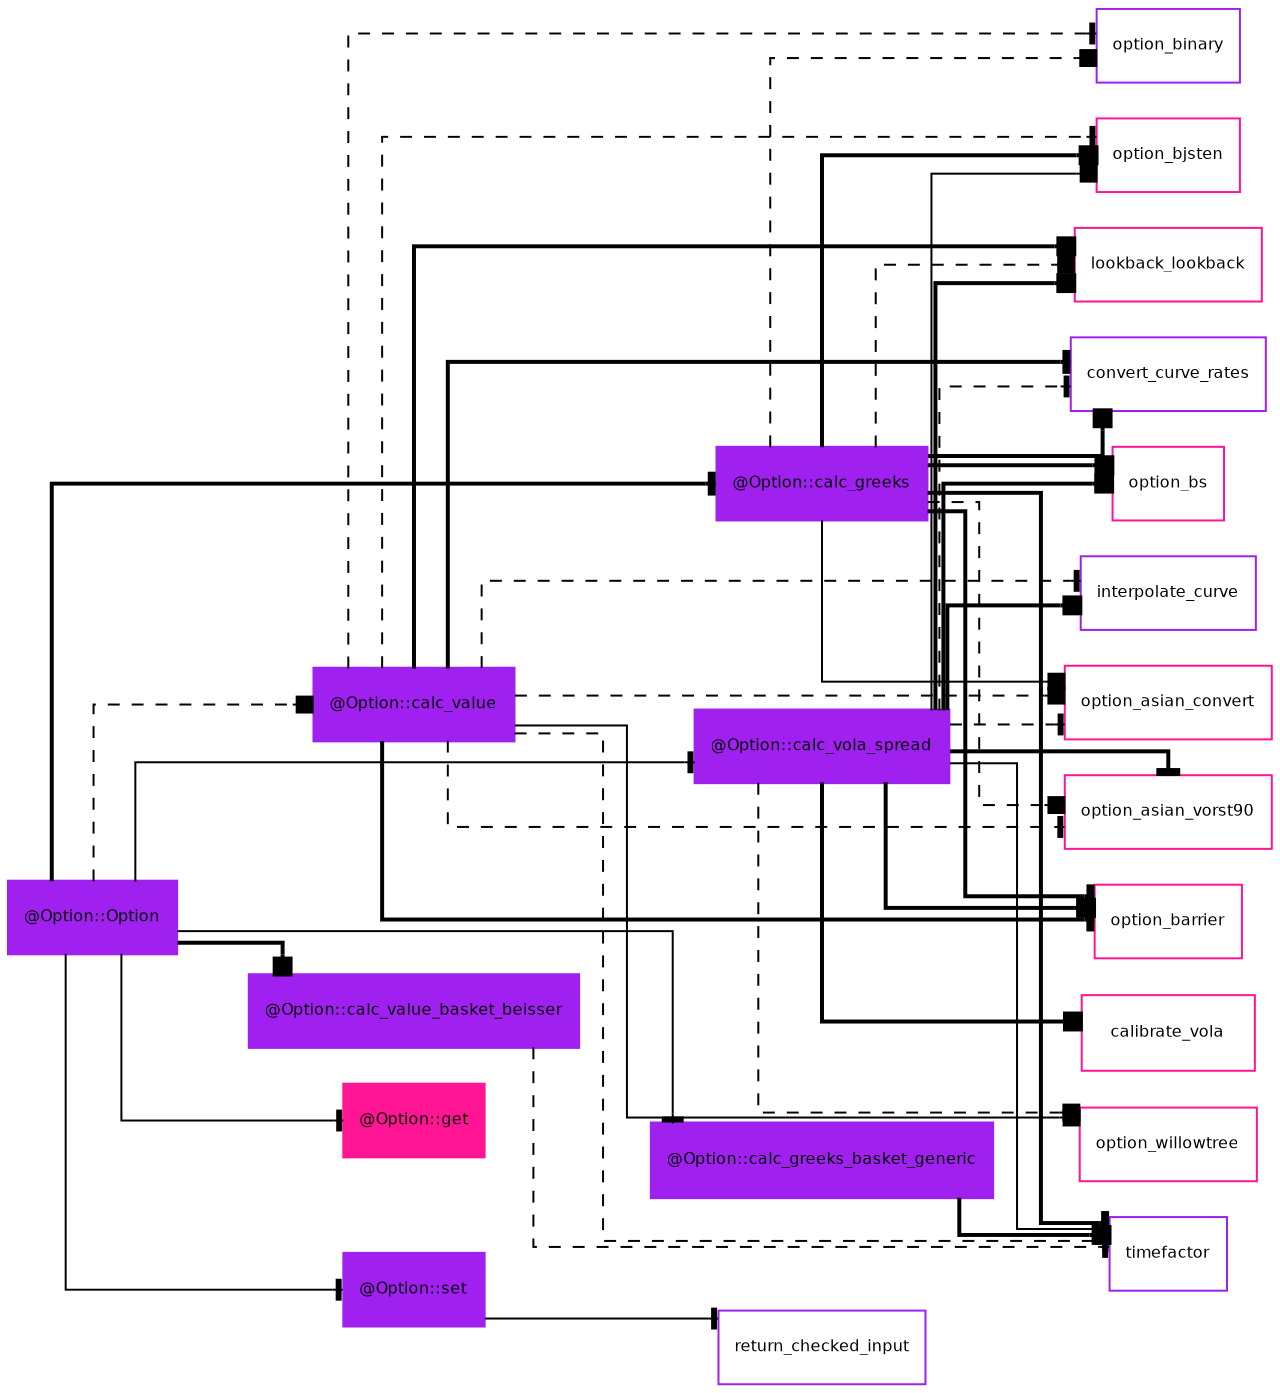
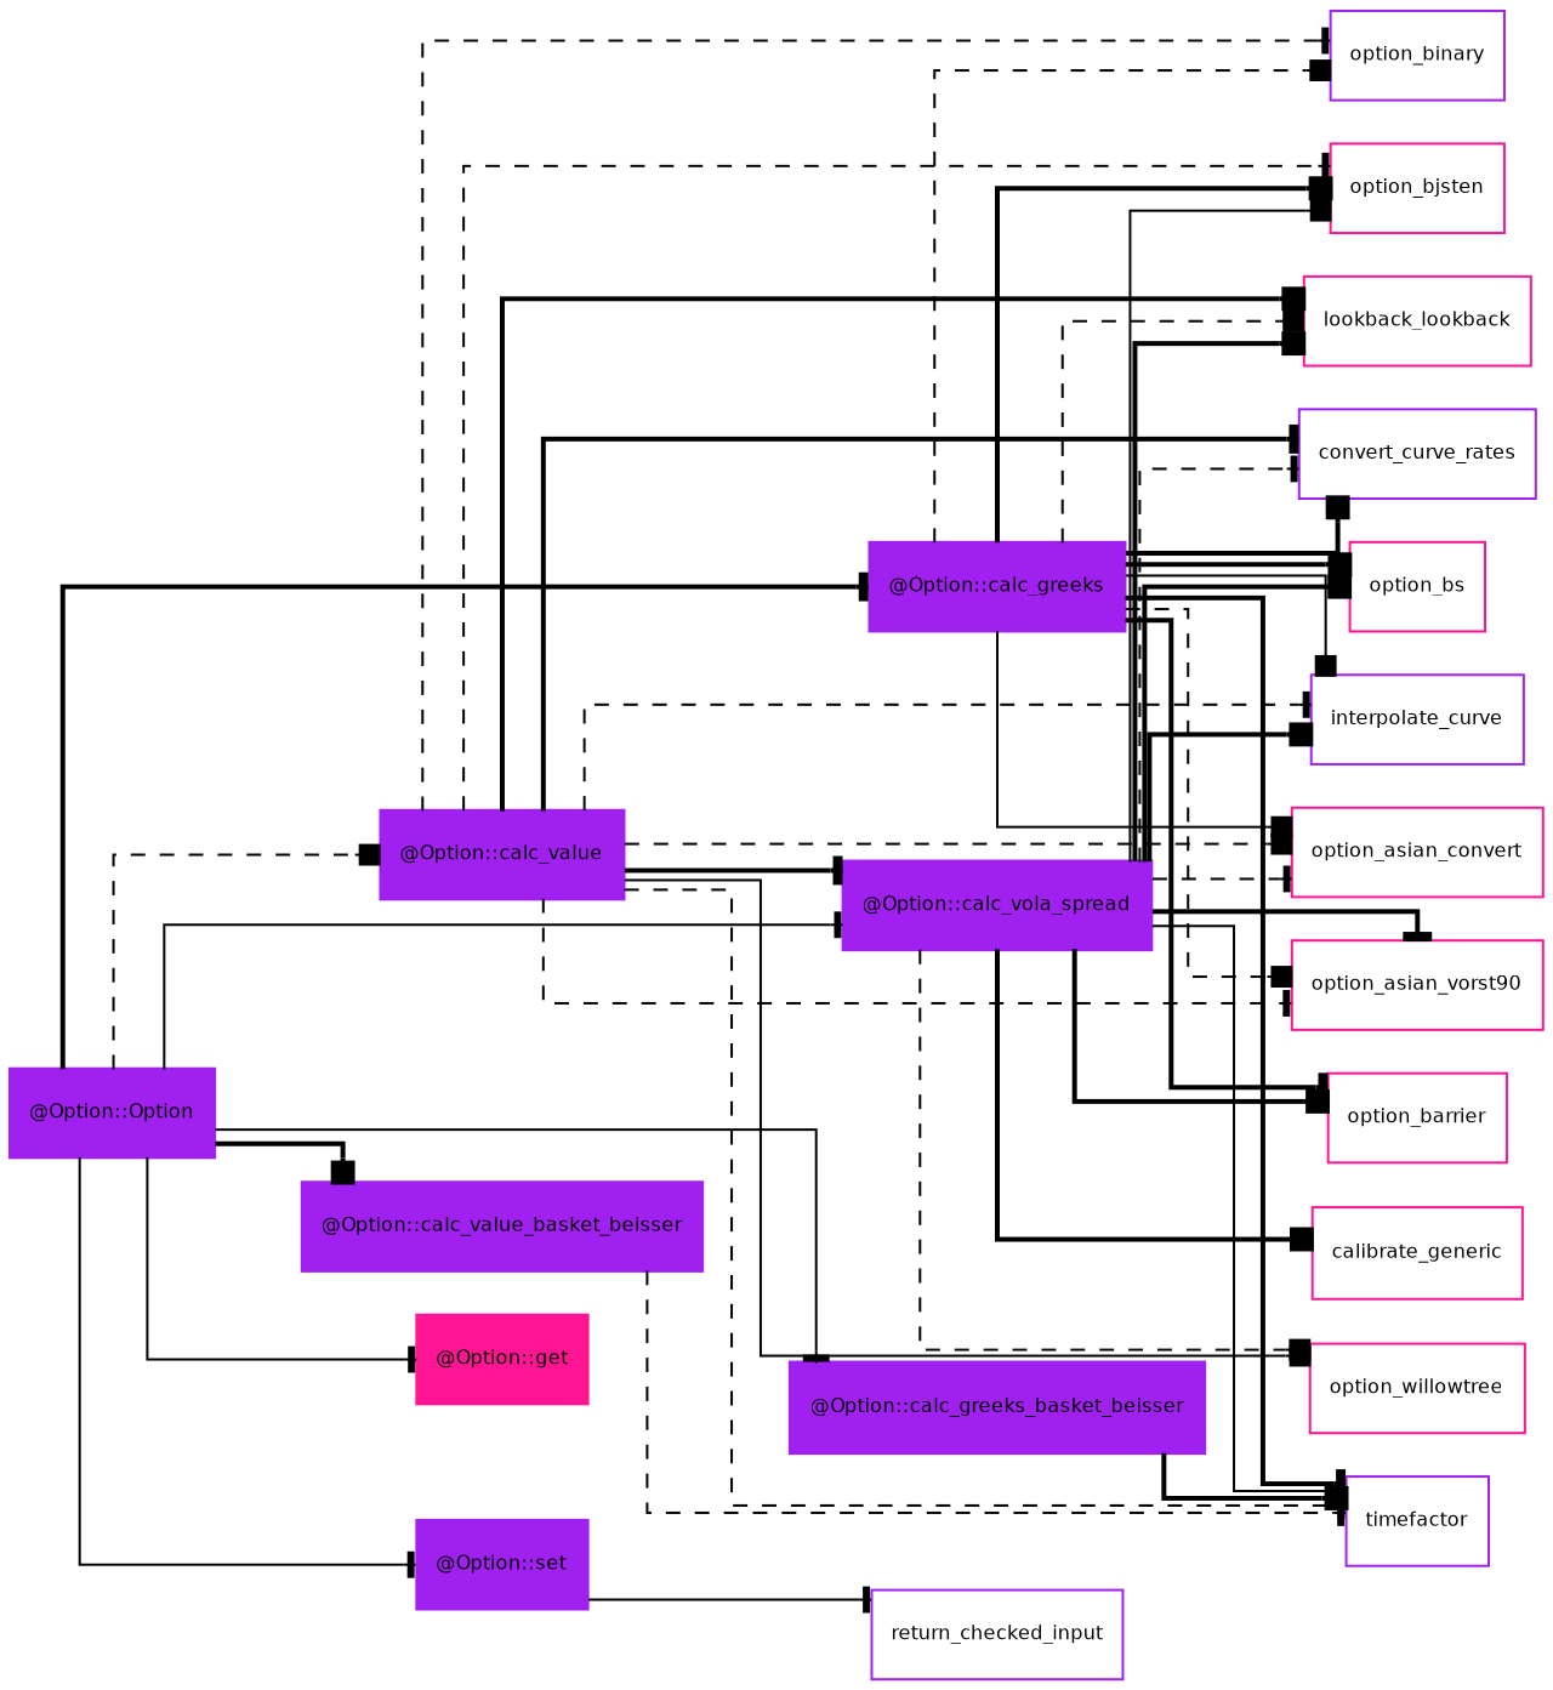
  digraph {
    fontname="Bitstream Vera Sans"
    fontsize=8
    rankdir=LR
    splines=ortho
    node [color=purple fontname="Bitstream Vera Sans" fontsize=8 shape=record]
    edge [arrowhead=box fontname="Bitstream Vera Sans" fontsize=8 style=bold]
    "@Option::Option" [style=filled]
    "@Option::calc_greeks" [style=filled]
-   "@Option::calc_greeks_basket_beisser" [style=filled label="@Option::calc_greeks_basket_generic"]
+   "@Option::calc_greeks_basket_beisser" [style=filled]
    "@Option::calc_value" [style=filled]
    "@Option::calc_value_basket_beisser" [style=filled]
    "@Option::calc_vola_spread" [style=filled]
    "@Option::get" [color=deeppink style=filled]
    "@Option::set" [style=filled]
    convert_curve_rates
    interpolate_curve
    n11 [color=deeppink label=option_asian_convert]
    option_asian_vorst90 [color=deeppink]
    option_barrier [color=deeppink]
    option_binary
    option_bjsten [color=deeppink]
    option_bs [color=deeppink]
    n17 [color=deeppink label=lookback_lookback]
    timefactor
    option_willowtree [color=deeppink]
-   calibrate_generic [color=deeppink label=calibrate_vola]
+   calibrate_generic [color=deeppink]
    return_checked_input
    subgraph sub_1 {
      label="@Option"
      style=filled
      "@Option::Option"
      "@Option::calc_greeks"
      "@Option::calc_greeks_basket_beisser"
      "@Option::calc_value"
      "@Option::calc_value_basket_beisser"
      "@Option::calc_vola_spread"
      "@Option::get"
      "@Option::set"
    }
    "@Option::Option" -> "@Option::calc_greeks" [arrowhead=tee]
    "@Option::Option" -> "@Option::calc_greeks_basket_beisser" [arrowhead=tee style=solid]
    "@Option::Option" -> "@Option::calc_value" [style=dashed]
    "@Option::Option" -> "@Option::calc_value_basket_beisser"
    "@Option::Option" -> "@Option::calc_vola_spread" [arrowhead=tee style=solid]
    "@Option::Option" -> "@Option::get" [arrowhead=tee style=solid]
    "@Option::Option" -> "@Option::set" [arrowhead=tee style=solid]
    "@Option::calc_greeks" -> convert_curve_rates
+   "@Option::calc_greeks" -> interpolate_curve [style=solid]
    "@Option::calc_greeks" -> n11 [style=solid]
    "@Option::calc_greeks" -> option_asian_vorst90 [style=dashed]
    "@Option::calc_greeks" -> option_barrier [arrowhead=tee]
    "@Option::calc_greeks" -> option_binary [style=dashed]
    "@Option::calc_greeks" -> option_bjsten
    "@Option::calc_greeks" -> option_bs
    "@Option::calc_greeks" -> n17 [style=dashed]
    "@Option::calc_greeks" -> timefactor [arrowhead=tee]
    "@Option::calc_greeks_basket_beisser" -> timefactor
    "@Option::calc_value" -> convert_curve_rates [arrowhead=tee]
    "@Option::calc_value" -> interpolate_curve [arrowhead=tee style=dashed]
    "@Option::calc_value" -> n11 [style=dashed]
    "@Option::calc_value" -> option_asian_vorst90 [arrowhead=tee style=dashed]
-   "@Option::calc_value" -> option_barrier [arrowhead=tee]
+   "@Option::calc_value" -> "@Option::calc_vola_spread" [arrowhead=tee]
    "@Option::calc_value" -> option_binary [arrowhead=tee style=dashed]
    "@Option::calc_value" -> option_bjsten [arrowhead=tee style=dashed]
    "@Option::calc_value" -> n17
    "@Option::calc_value" -> timefactor [arrowhead=tee style=dashed]
    "@Option::calc_value" -> option_willowtree [style=solid]
    "@Option::calc_value_basket_beisser" -> timefactor [arrowhead=tee style=dashed]
    "@Option::calc_vola_spread" -> convert_curve_rates [arrowhead=tee style=dashed]
    "@Option::calc_vola_spread" -> interpolate_curve
    "@Option::calc_vola_spread" -> n11 [arrowhead=tee style=dashed]
    "@Option::calc_vola_spread" -> option_asian_vorst90 [arrowhead=tee]
    "@Option::calc_vola_spread" -> option_barrier
    "@Option::calc_vola_spread" -> option_bjsten [style=solid]
    "@Option::calc_vola_spread" -> option_bs
    "@Option::calc_vola_spread" -> n17
    "@Option::calc_vola_spread" -> timefactor [arrowhead=tee style=solid]
    "@Option::calc_vola_spread" -> option_willowtree [style=dashed]
    "@Option::calc_vola_spread" -> calibrate_generic
    "@Option::set" -> return_checked_input [arrowhead=tee style=solid]
  }
